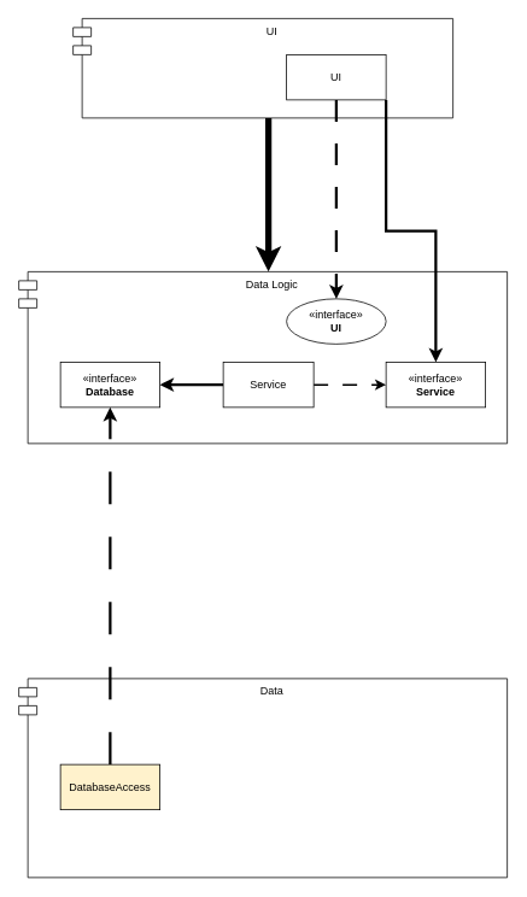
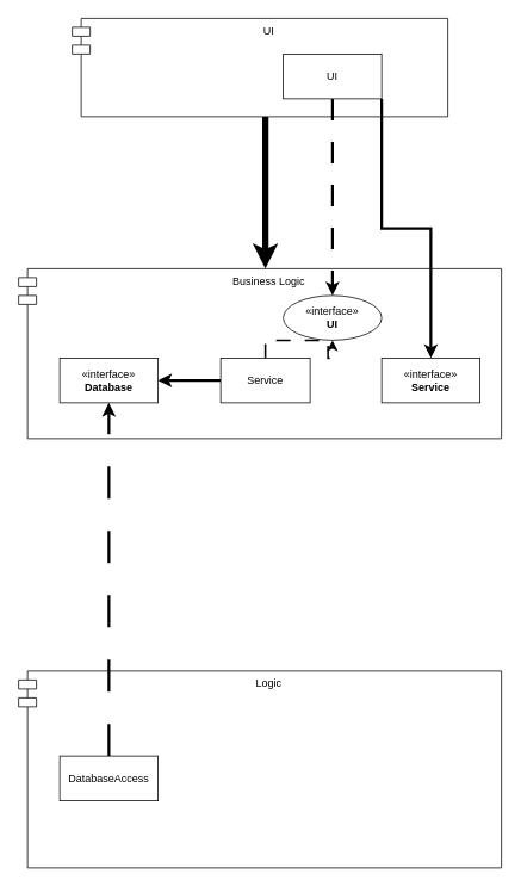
  <mxCell id="0" />
  <mxCell id="1" parent="0" />
  <mxCell id="2" style="edgeStyle=orthogonalEdgeStyle;rounded=0;orthogonalLoop=1;jettySize=auto;html=1;strokeWidth=7;" edge="1" parent="1"><mxGeometry relative="1" as="geometry"><mxPoint x="302" y="110" as="sourcePoint" /><mxPoint x="296" y="300" as="targetPoint" /><Array as="points"><mxPoint x="296" y="110" /></Array></mxGeometry></mxCell>
  <mxCell id="3" value="UI" style="shape=module;align=left;spacingLeft=20;align=center;verticalAlign=top;whiteSpace=wrap;html=1;" vertex="1" parent="1"><mxGeometry x="80" y="20" width="420" height="110" as="geometry" /></mxCell>
- <mxCell id="4" value="Data Logic" style="shape=module;align=left;spacingLeft=20;align=center;verticalAlign=top;whiteSpace=wrap;html=1;" vertex="1" parent="1"><mxGeometry x="20" y="300" width="540" height="190" as="geometry" /></mxCell>
- <mxCell id="5" value="Data" style="shape=module;align=left;spacingLeft=20;align=center;verticalAlign=top;whiteSpace=wrap;html=1;" vertex="1" parent="1"><mxGeometry x="20" y="750" width="540" height="220" as="geometry" /></mxCell>
+ <mxCell id="4" value="Business Logic" style="shape=module;align=left;spacingLeft=20;align=center;verticalAlign=top;whiteSpace=wrap;html=1;" vertex="1" parent="1"><mxGeometry x="20" y="300" width="540" height="190" as="geometry" /></mxCell>
+ <mxCell id="5" value="Logic" style="shape=module;align=left;spacingLeft=20;align=center;verticalAlign=top;whiteSpace=wrap;html=1;" vertex="1" parent="1"><mxGeometry x="20" y="750" width="540" height="220" as="geometry" /></mxCell>
  <mxCell id="6" style="edgeStyle=orthogonalEdgeStyle;rounded=0;orthogonalLoop=1;jettySize=auto;html=1;exitX=0.5;exitY=0;exitDx=0;exitDy=0;entryX=0.5;entryY=1;entryDx=0;entryDy=0;dashed=1;dashPattern=12 12;strokeWidth=3;" edge="1" parent="1" source="7" target="8"><mxGeometry relative="1" as="geometry" /></mxCell>
- <mxCell id="7" value="DatabaseAccess" style="html=1;whiteSpace=wrap;fillColor=#fff2cc;" vertex="1" parent="1"><mxGeometry x="66" y="845" width="110" height="50" as="geometry" /></mxCell>
+ <mxCell id="7" value="DatabaseAccess" style="html=1;whiteSpace=wrap;" vertex="1" parent="1"><mxGeometry x="66" y="845" width="110" height="50" as="geometry" /></mxCell>
  <mxCell id="8" value="«interface»&lt;br&gt;&lt;b&gt;Database&lt;/b&gt;" style="html=1;whiteSpace=wrap;" vertex="1" parent="1"><mxGeometry x="66" y="400" width="110" height="50" as="geometry" /></mxCell>
- <mxCell id="9" style="edgeStyle=orthogonalEdgeStyle;rounded=0;orthogonalLoop=1;jettySize=auto;html=1;entryX=0;entryY=0.5;entryDx=0;entryDy=0;dashed=1;dashPattern=8 8;strokeWidth=2;" edge="1" parent="1" source="11" target="16"><mxGeometry relative="1" as="geometry" /></mxCell>
+ <mxCell id="9" style="edgeStyle=orthogonalEdgeStyle;rounded=0;orthogonalLoop=1;jettySize=auto;html=1;dashed=1;dashPattern=8 8;strokeWidth=2;" edge="1" parent="1" source="11" target="12"><mxGeometry relative="1" as="geometry" /></mxCell>
  <mxCell id="10" style="edgeStyle=orthogonalEdgeStyle;rounded=0;orthogonalLoop=1;jettySize=auto;html=1;exitX=0;exitY=0.5;exitDx=0;exitDy=0;strokeWidth=3;" edge="1" parent="1" source="11" target="8"><mxGeometry relative="1" as="geometry" /></mxCell>
  <mxCell id="11" value="Service" style="html=1;whiteSpace=wrap;" vertex="1" parent="1"><mxGeometry x="246" y="400" width="100" height="50" as="geometry" /></mxCell>
  <mxCell id="12" value="«interface»&lt;br&gt;&lt;b&gt;UI&lt;/b&gt;" style="ellipse;html=1;whiteSpace=wrap;" vertex="1" parent="1"><mxGeometry x="316" y="330" width="110" height="50" as="geometry" /></mxCell>
  <mxCell id="13" style="edgeStyle=orthogonalEdgeStyle;rounded=0;orthogonalLoop=1;jettySize=auto;html=1;exitX=0.5;exitY=1;exitDx=0;exitDy=0;strokeWidth=3;dashed=1;dashPattern=8 8;" edge="1" parent="1" source="15" target="12"><mxGeometry relative="1" as="geometry" /></mxCell>
  <mxCell id="14" style="edgeStyle=orthogonalEdgeStyle;rounded=0;orthogonalLoop=1;jettySize=auto;html=1;exitX=1;exitY=1;exitDx=0;exitDy=0;strokeWidth=3;" edge="1" parent="1" source="15" target="16"><mxGeometry relative="1" as="geometry" /></mxCell>
  <mxCell id="15" value="UI" style="html=1;whiteSpace=wrap;" vertex="1" parent="1"><mxGeometry x="316" y="60" width="110" height="50" as="geometry" /></mxCell>
  <mxCell id="16" value="«interface»&lt;br&gt;&lt;b&gt;Service&lt;/b&gt;" style="html=1;whiteSpace=wrap;" vertex="1" parent="1"><mxGeometry x="426" y="400" width="110" height="50" as="geometry" /></mxCell>
